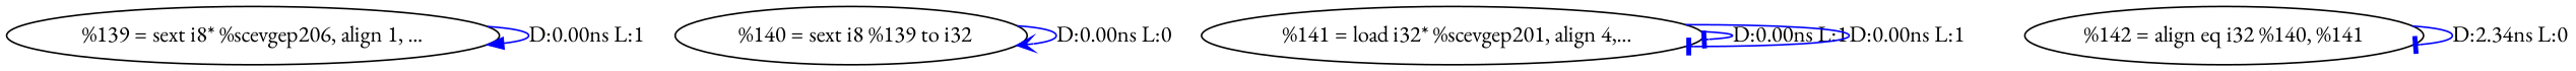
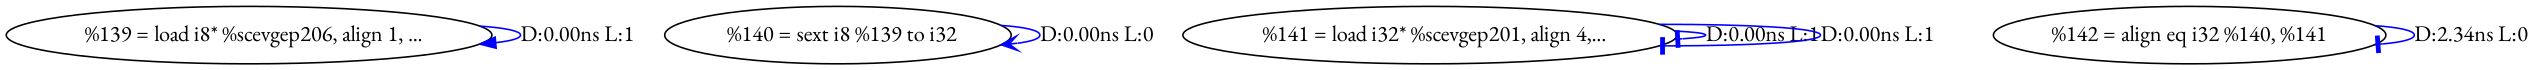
  digraph {
    fontname="EB Garamond"
    node [fontname="EB Garamond"]
    edge [arrowhead=tee color=blue fontname="EB Garamond"]
-   n1 [label="%139 = sext i8* %scevgep206, align 1, ..."]
+   n1 [label="  %139 = load i8* %scevgep206, align 1, ..."]
    n2 [label="  %140 = sext i8 %139 to i32"]
    n3 [label="  %141 = load i32* %scevgep201, align 4,..."]
    n4 [label="%142 = align eq i32 %140, %141"]
    n1 -> n1 [arrowhead=normal label="D:0.00ns L:1"]
    n2 -> n2 [arrowhead=vee label="D:0.00ns L:0"]
    n3 -> n3 [label="D:0.00ns L:1"]
    n3 -> n3 [label="D:0.00ns L:1"]
    n4 -> n4 [label="D:2.34ns L:0"]
  }
